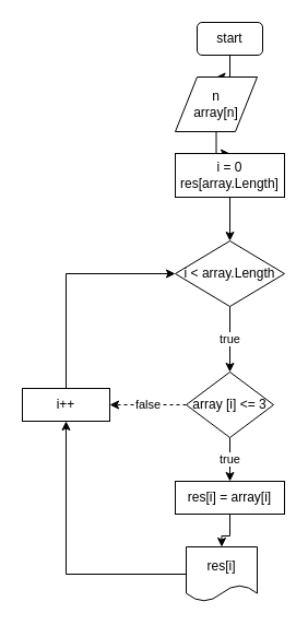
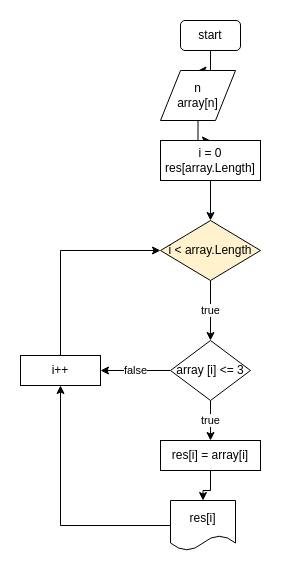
  <mxCell id="0" />
  <mxCell id="1" parent="0" />
  <mxCell id="2" value="" style="edgeStyle=orthogonalEdgeStyle;rounded=0;orthogonalLoop=1;jettySize=auto;html=1;" edge="1" parent="1" source="3" target="5"><mxGeometry relative="1" as="geometry" /></mxCell>
  <mxCell id="3" value="start" style="rounded=1;whiteSpace=wrap;html=1;" vertex="1" parent="1"><mxGeometry x="180" y="20" width="60" height="30" as="geometry" /></mxCell>
  <mxCell id="4" value="" style="edgeStyle=orthogonalEdgeStyle;rounded=0;orthogonalLoop=1;jettySize=auto;html=1;" edge="1" parent="1" source="5" target="7"><mxGeometry relative="1" as="geometry" /></mxCell>
  <mxCell id="5" value="n&lt;br&gt;array[n]" style="shape=parallelogram;perimeter=parallelogramPerimeter;whiteSpace=wrap;html=1;fixedSize=1;" vertex="1" parent="1"><mxGeometry x="160" y="70" width="75" height="50" as="geometry" /></mxCell>
  <mxCell id="6" value="" style="edgeStyle=orthogonalEdgeStyle;rounded=0;orthogonalLoop=1;jettySize=auto;html=1;" edge="1" parent="1" source="7" target="9"><mxGeometry relative="1" as="geometry" /></mxCell>
  <mxCell id="7" value="i = 0&lt;br&gt;res[array.Length]" style="rounded=0;whiteSpace=wrap;html=1;" vertex="1" parent="1"><mxGeometry x="160" y="140" width="100" height="40" as="geometry" /></mxCell>
  <mxCell id="8" value="true" style="edgeStyle=orthogonalEdgeStyle;rounded=0;orthogonalLoop=1;jettySize=auto;html=1;" edge="1" parent="1" source="9" target="12"><mxGeometry relative="1" as="geometry" /></mxCell>
- <mxCell id="9" value="i &amp;lt; array.Length" style="rhombus;whiteSpace=wrap;html=1;" vertex="1" parent="1"><mxGeometry x="160" y="220" width="100" height="60" as="geometry" /></mxCell>
+ <mxCell id="9" value="i &amp;lt; array.Length" style="rhombus;whiteSpace=wrap;html=1;fillColor=#fff2cc;" vertex="1" parent="1"><mxGeometry x="160" y="220" width="100" height="60" as="geometry" /></mxCell>
  <mxCell id="10" value="true" style="edgeStyle=orthogonalEdgeStyle;rounded=0;orthogonalLoop=1;jettySize=auto;html=1;" edge="1" parent="1" source="12" target="14"><mxGeometry relative="1" as="geometry" /></mxCell>
- <mxCell id="11" value="false" style="edgeStyle=orthogonalEdgeStyle;rounded=0;orthogonalLoop=1;jettySize=auto;html=1;dashed=1;" edge="1" parent="1" source="12" target="18"><mxGeometry relative="1" as="geometry" /></mxCell>
+ <mxCell id="11" value="false" style="edgeStyle=orthogonalEdgeStyle;rounded=0;orthogonalLoop=1;jettySize=auto;html=1;" edge="1" parent="1" source="12" target="18"><mxGeometry relative="1" as="geometry" /></mxCell>
  <mxCell id="12" value="array [i] &amp;lt;= 3" style="rhombus;whiteSpace=wrap;html=1;" vertex="1" parent="1"><mxGeometry x="170" y="340" width="80" height="60" as="geometry" /></mxCell>
  <mxCell id="13" value="" style="edgeStyle=orthogonalEdgeStyle;rounded=0;orthogonalLoop=1;jettySize=auto;html=1;" edge="1" parent="1" source="14" target="16"><mxGeometry relative="1" as="geometry" /></mxCell>
  <mxCell id="14" value="res[i] = array[i]" style="rounded=0;whiteSpace=wrap;html=1;" vertex="1" parent="1"><mxGeometry x="160" y="440" width="100" height="30" as="geometry" /></mxCell>
  <mxCell id="15" style="edgeStyle=orthogonalEdgeStyle;rounded=0;orthogonalLoop=1;jettySize=auto;html=1;exitX=0;exitY=0.5;exitDx=0;exitDy=0;entryX=0.5;entryY=1;entryDx=0;entryDy=0;" edge="1" parent="1" source="16" target="18"><mxGeometry relative="1" as="geometry"><mxPoint x="50" y="525" as="targetPoint" /></mxGeometry></mxCell>
  <mxCell id="16" value="res[i]" style="shape=document;whiteSpace=wrap;html=1;boundedLbl=1;" vertex="1" parent="1"><mxGeometry x="170" y="500" width="65" height="50" as="geometry" /></mxCell>
  <mxCell id="17" style="edgeStyle=orthogonalEdgeStyle;rounded=0;orthogonalLoop=1;jettySize=auto;html=1;exitX=0.5;exitY=0;exitDx=0;exitDy=0;entryX=0;entryY=0.5;entryDx=0;entryDy=0;" edge="1" parent="1" source="18" target="9"><mxGeometry relative="1" as="geometry"><mxPoint x="60" y="265" as="targetPoint" /></mxGeometry></mxCell>
  <mxCell id="18" value="i++" style="rounded=0;whiteSpace=wrap;html=1;" vertex="1" parent="1"><mxGeometry x="20" y="355" width="80" height="30" as="geometry" /></mxCell>
